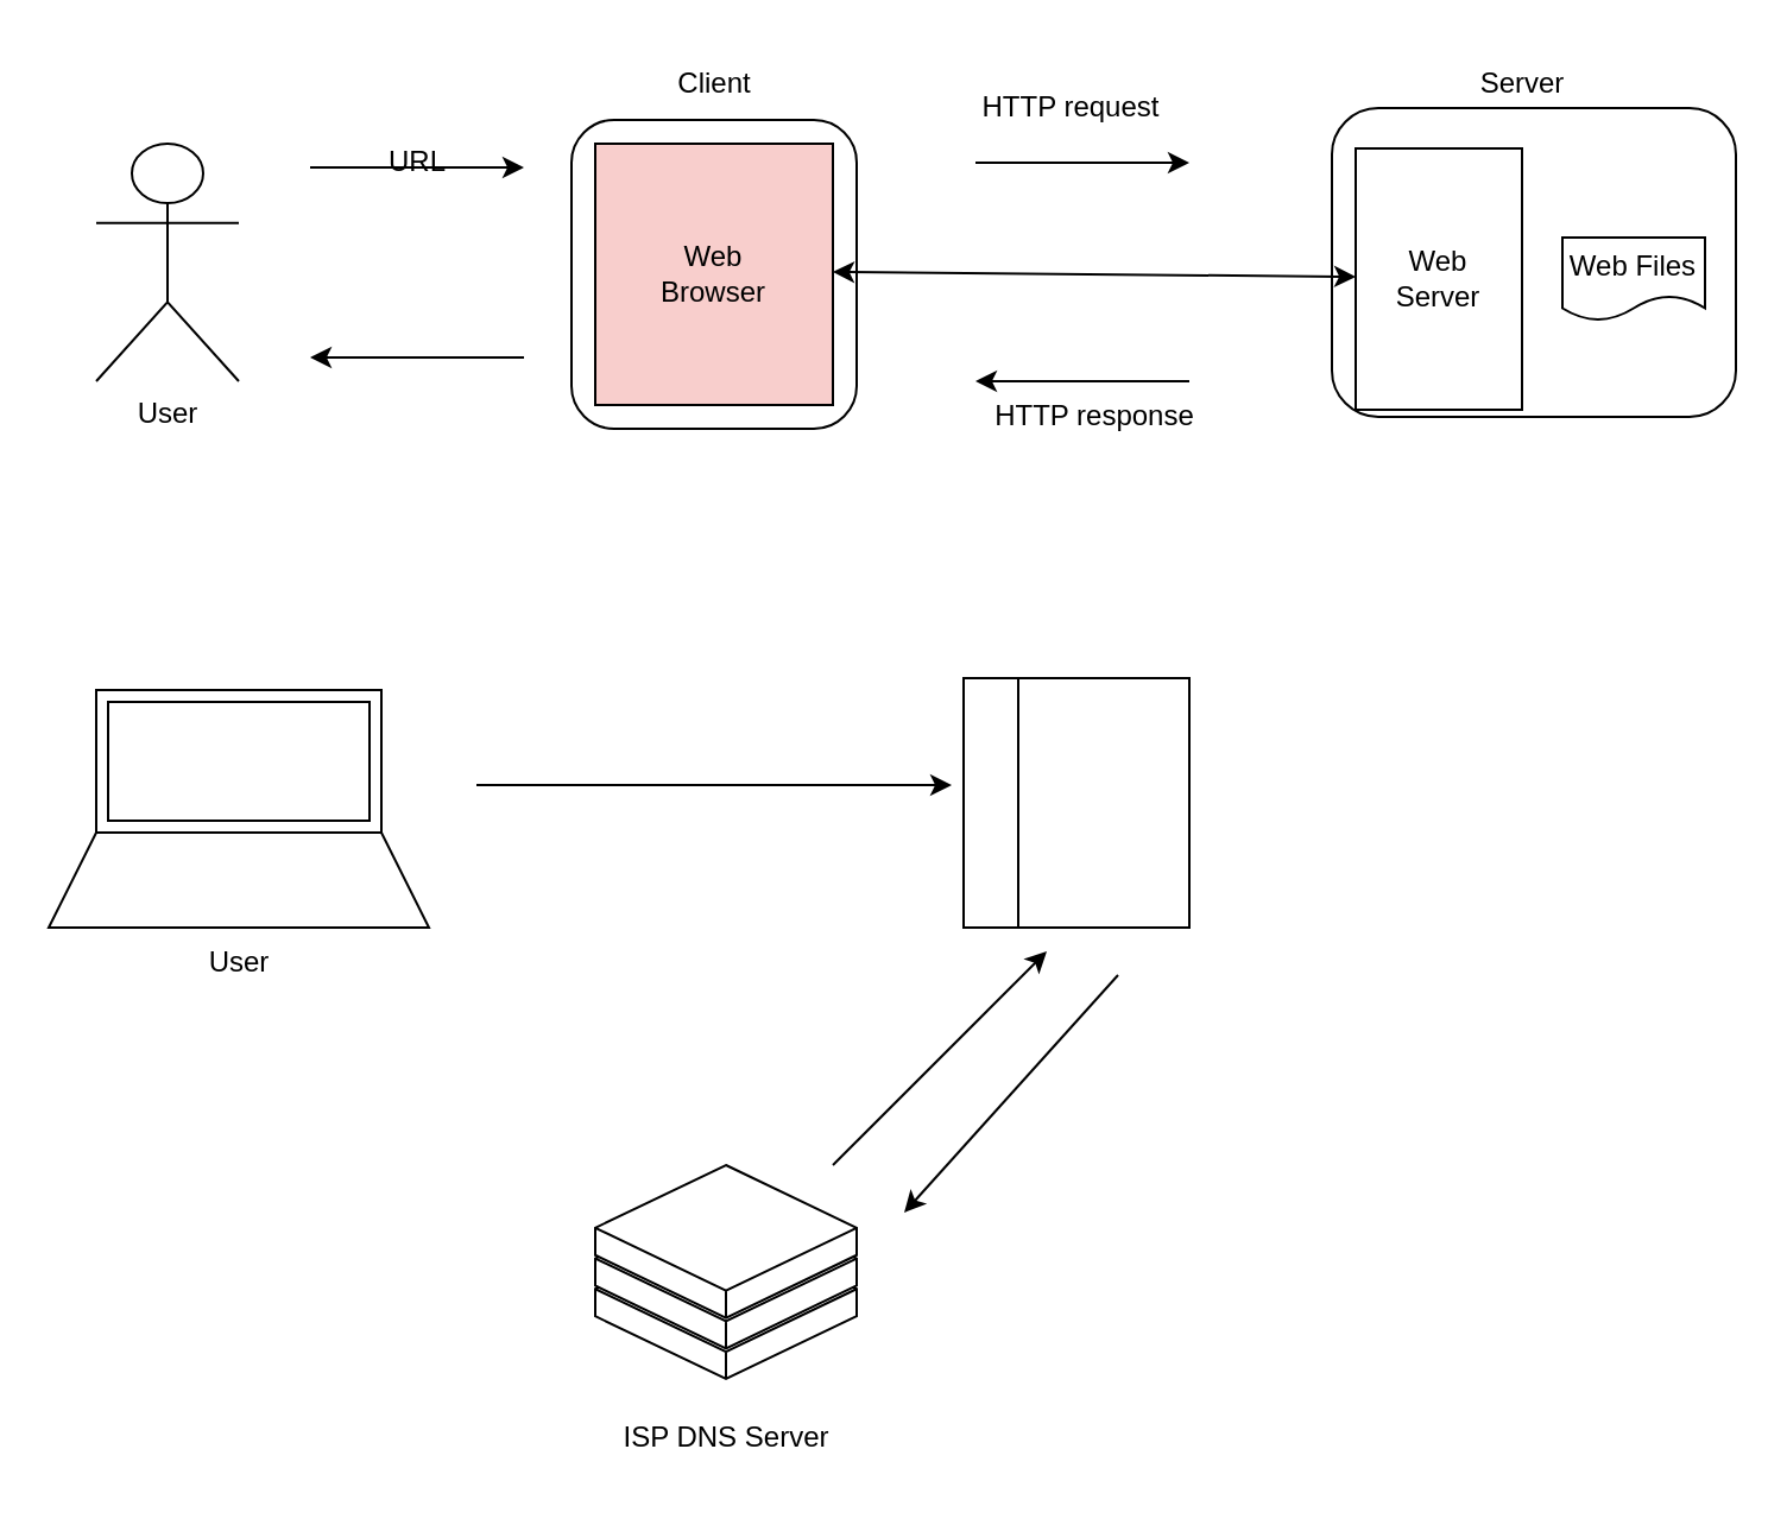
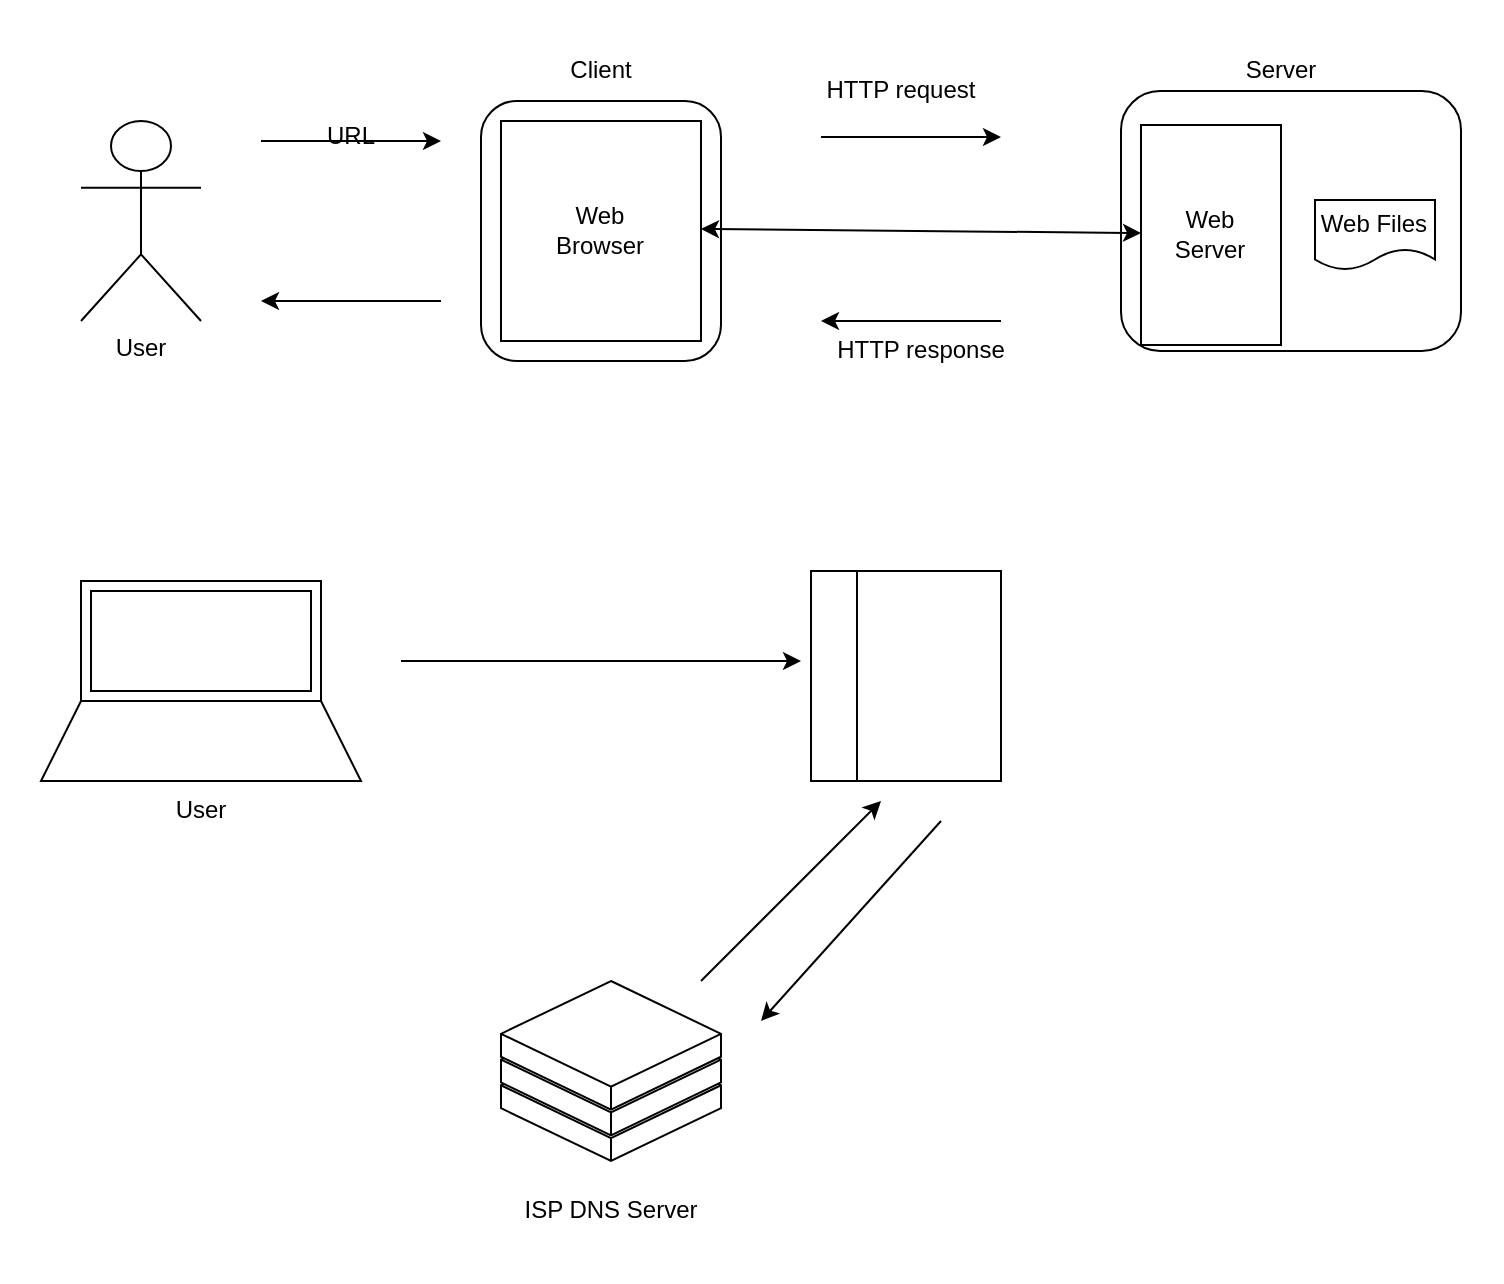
  <mxCell id="0" />
  <mxCell id="1" parent="0" />
  <mxCell id="2" value="User" style="shape=umlActor;verticalLabelPosition=bottom;verticalAlign=top;html=1;outlineConnect=0;" vertex="1" parent="1"><mxGeometry x="40" y="60" width="60" height="100" as="geometry" /></mxCell>
  <mxCell id="3" value="" style="endArrow=classic;html=1;rounded=0;" edge="1" parent="1"><mxGeometry width="50" height="50" relative="1" as="geometry"><mxPoint x="130" y="70" as="sourcePoint" /><mxPoint x="220" y="70" as="targetPoint" /></mxGeometry></mxCell>
  <mxCell id="4" value="" style="endArrow=classic;html=1;rounded=0;" edge="1" parent="1"><mxGeometry width="50" height="50" relative="1" as="geometry"><mxPoint x="220" y="150" as="sourcePoint" /><mxPoint x="130" y="150" as="targetPoint" /></mxGeometry></mxCell>
  <mxCell id="5" value="" style="rounded=1;whiteSpace=wrap;html=1;" vertex="1" parent="1"><mxGeometry x="240" y="50" width="120" height="130" as="geometry" /></mxCell>
  <mxCell id="6" value="" style="rounded=1;whiteSpace=wrap;html=1;" vertex="1" parent="1"><mxGeometry x="560" y="45" width="170" height="130" as="geometry" /></mxCell>
- <mxCell id="7" value="Web&lt;br&gt;Browser" style="rounded=0;whiteSpace=wrap;html=1;fillColor=#f8cecc;" vertex="1" parent="1"><mxGeometry x="250" y="60" width="100" height="110" as="geometry" /></mxCell>
+ <mxCell id="7" value="Web&lt;br&gt;Browser" style="rounded=0;whiteSpace=wrap;html=1;" vertex="1" parent="1"><mxGeometry x="250" y="60" width="100" height="110" as="geometry" /></mxCell>
  <mxCell id="8" value="URL" style="text;html=1;align=center;verticalAlign=middle;resizable=0;points=[];autosize=1;strokeColor=none;fillColor=none;" vertex="1" parent="1"><mxGeometry x="150" y="53" width="50" height="30" as="geometry" /></mxCell>
  <mxCell id="9" value="Client" style="text;html=1;align=center;verticalAlign=middle;resizable=0;points=[];autosize=1;strokeColor=none;fillColor=none;" vertex="1" parent="1"><mxGeometry x="275" y="20" width="50" height="30" as="geometry" /></mxCell>
  <mxCell id="10" value="" style="endArrow=classic;startArrow=classic;html=1;rounded=0;" edge="1" parent="1"><mxGeometry width="50" height="50" relative="1" as="geometry"><mxPoint x="350" y="114" as="sourcePoint" /><mxPoint x="570" y="116" as="targetPoint" /></mxGeometry></mxCell>
  <mxCell id="11" value="" style="endArrow=classic;html=1;rounded=0;" edge="1" parent="1"><mxGeometry width="50" height="50" relative="1" as="geometry"><mxPoint x="410" y="68" as="sourcePoint" /><mxPoint x="500" y="68" as="targetPoint" /></mxGeometry></mxCell>
  <mxCell id="12" value="" style="endArrow=classic;html=1;rounded=0;" edge="1" parent="1"><mxGeometry width="50" height="50" relative="1" as="geometry"><mxPoint x="500" y="160" as="sourcePoint" /><mxPoint x="410" y="160" as="targetPoint" /></mxGeometry></mxCell>
  <mxCell id="13" value="Web&lt;br&gt;Server" style="rounded=0;whiteSpace=wrap;html=1;" vertex="1" parent="1"><mxGeometry x="570" y="62" width="70" height="110" as="geometry" /></mxCell>
  <mxCell id="14" value="Web Files" style="shape=document;whiteSpace=wrap;html=1;boundedLbl=1;" vertex="1" parent="1"><mxGeometry x="657" y="99.5" width="60" height="35" as="geometry" /></mxCell>
  <mxCell id="15" value="Server" style="text;html=1;align=center;verticalAlign=middle;resizable=0;points=[];autosize=1;strokeColor=none;fillColor=none;" vertex="1" parent="1"><mxGeometry x="610" y="20" width="60" height="30" as="geometry" /></mxCell>
  <mxCell id="16" value="HTTP request" style="text;html=1;align=center;verticalAlign=middle;resizable=0;points=[];autosize=1;strokeColor=none;fillColor=none;" vertex="1" parent="1"><mxGeometry x="400" y="30" width="100" height="30" as="geometry" /></mxCell>
  <mxCell id="17" value="HTTP response" style="text;html=1;align=center;verticalAlign=middle;resizable=0;points=[];autosize=1;strokeColor=none;fillColor=none;" vertex="1" parent="1"><mxGeometry x="405" y="160" width="110" height="30" as="geometry" /></mxCell>
  <mxCell id="18" value="" style="rounded=0;whiteSpace=wrap;html=1;" vertex="1" parent="1"><mxGeometry x="40" y="290" width="120" height="60" as="geometry" /></mxCell>
  <mxCell id="19" value="" style="shape=trapezoid;perimeter=trapezoidPerimeter;whiteSpace=wrap;html=1;fixedSize=1;" vertex="1" parent="1"><mxGeometry x="20" y="350" width="160" height="40" as="geometry" /></mxCell>
  <mxCell id="20" value="" style="rounded=0;whiteSpace=wrap;html=1;" vertex="1" parent="1"><mxGeometry x="45" y="295" width="110" height="50" as="geometry" /></mxCell>
  <mxCell id="21" value="User" style="text;html=1;align=center;verticalAlign=middle;resizable=0;points=[];autosize=1;strokeColor=none;fillColor=none;" vertex="1" parent="1"><mxGeometry x="75" y="390" width="50" height="30" as="geometry" /></mxCell>
  <mxCell id="22" value="" style="endArrow=classic;html=1;rounded=0;" edge="1" parent="1"><mxGeometry width="50" height="50" relative="1" as="geometry"><mxPoint x="200" y="330" as="sourcePoint" /><mxPoint x="400" y="330" as="targetPoint" /></mxGeometry></mxCell>
  <mxCell id="23" value="" style="swimlane;horizontal=0;whiteSpace=wrap;html=1;" vertex="1" parent="1"><mxGeometry x="405" y="285" width="95" height="105" as="geometry" /></mxCell>
  <mxCell id="24" value="" style="group" vertex="1" connectable="0" parent="1"><mxGeometry x="250" y="490" width="110" height="90" as="geometry" /></mxCell>
  <mxCell id="25" value="" style="html=1;whiteSpace=wrap;shape=isoCube2;backgroundOutline=1;isoAngle=15;" vertex="1" parent="24"><mxGeometry y="25.714" width="110.0" height="64.286" as="geometry" /></mxCell>
  <mxCell id="26" value="" style="html=1;whiteSpace=wrap;shape=isoCube2;backgroundOutline=1;isoAngle=15;" vertex="1" parent="24"><mxGeometry y="12.857" width="110.0" height="64.286" as="geometry" /></mxCell>
  <mxCell id="27" value="" style="html=1;whiteSpace=wrap;shape=isoCube2;backgroundOutline=1;isoAngle=15;" vertex="1" parent="24"><mxGeometry width="110.0" height="64.286" as="geometry" /></mxCell>
  <mxCell id="28" value="" style="endArrow=classic;html=1;rounded=0;" edge="1" parent="1"><mxGeometry width="50" height="50" relative="1" as="geometry"><mxPoint x="470" y="410" as="sourcePoint" /><mxPoint x="380" y="510" as="targetPoint" /></mxGeometry></mxCell>
  <mxCell id="29" value="" style="endArrow=classic;html=1;rounded=0;" edge="1" parent="1"><mxGeometry width="50" height="50" relative="1" as="geometry"><mxPoint x="350" y="490" as="sourcePoint" /><mxPoint x="440" y="400" as="targetPoint" /></mxGeometry></mxCell>
  <mxCell id="30" value="ISP DNS Server" style="text;html=1;align=center;verticalAlign=middle;resizable=0;points=[];autosize=1;strokeColor=none;fillColor=none;" vertex="1" parent="1"><mxGeometry x="250" y="590" width="110" height="30" as="geometry" /></mxCell>
